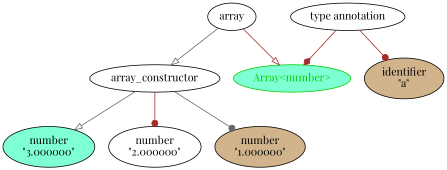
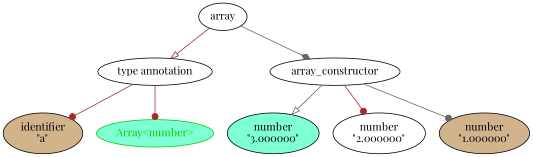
  digraph {
    fontname="Playfair Display"
    node [fillcolor=white fontname="Playfair Display" style=filled]
    edge [arrowhead=dot color=brown fontname="Playfair Display"]
    n1 [label=array]
    n2 [label="type annotation"]
    n3 [label=array_constructor]
    n4 [fillcolor=tan label="identifier\n\"a\""]
    n5 [color=green3 fillcolor=aquamarine fontcolor=green3 label="Array<number>"]
    n6 [fillcolor=aquamarine label="number\n\"3.000000\""]
    n7 [label="number\n\"2.000000\""]
    n8 [fillcolor=tan label="number\n\"1.000000\""]
-   n1 -> n5 [arrowhead=onormal]
-   n1 -> n3 [arrowhead=onormal color=gray40]
+   n1 -> n2 [arrowhead=onormal]
+   n1 -> n3 [arrowhead=diamond color=gray40]
    n2 -> n4
-   n2 -> n5 [arrowhead=diamond]
+   n2 -> n5
    n3 -> n6 [arrowhead=onormal color=gray40]
    n3 -> n7
    n3 -> n8 [color=gray40]
  }
